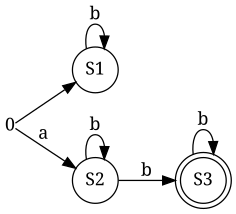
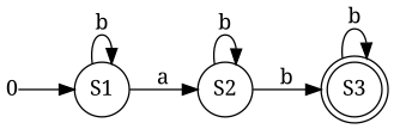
  digraph {
    fontname="Noto Serif"
    rankdir=LR
    node [fontname="Noto Serif" margin=0 shape=circle]
    edge [fontname="Noto Serif"]
    0 [shape=none width=0]
    1 [label="S\N" width=0.5]
    2 [label="S\N" width=0.5]
    3 [label="S\N" shape=doublecircle width=0.5]
    0 -> 1
    1 -> 1 [label=b]
-   0 -> 2 [label=a]
+   1 -> 2 [label=a]
    2 -> 2 [label=b]
    2 -> 3 [label=b]
    3 -> 3 [label=b]
  }
